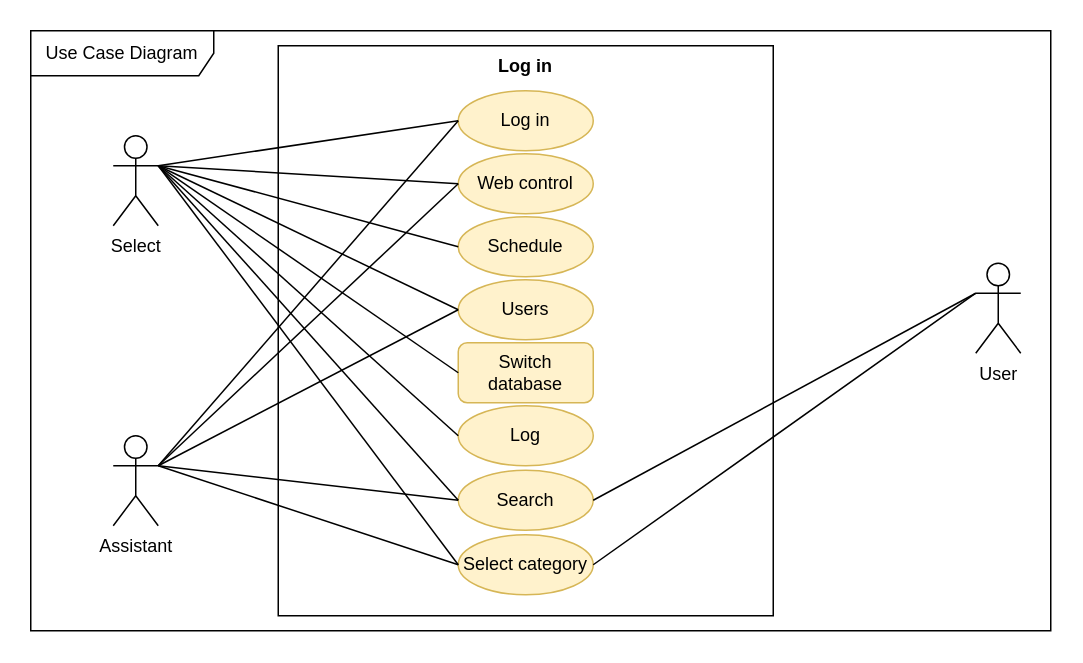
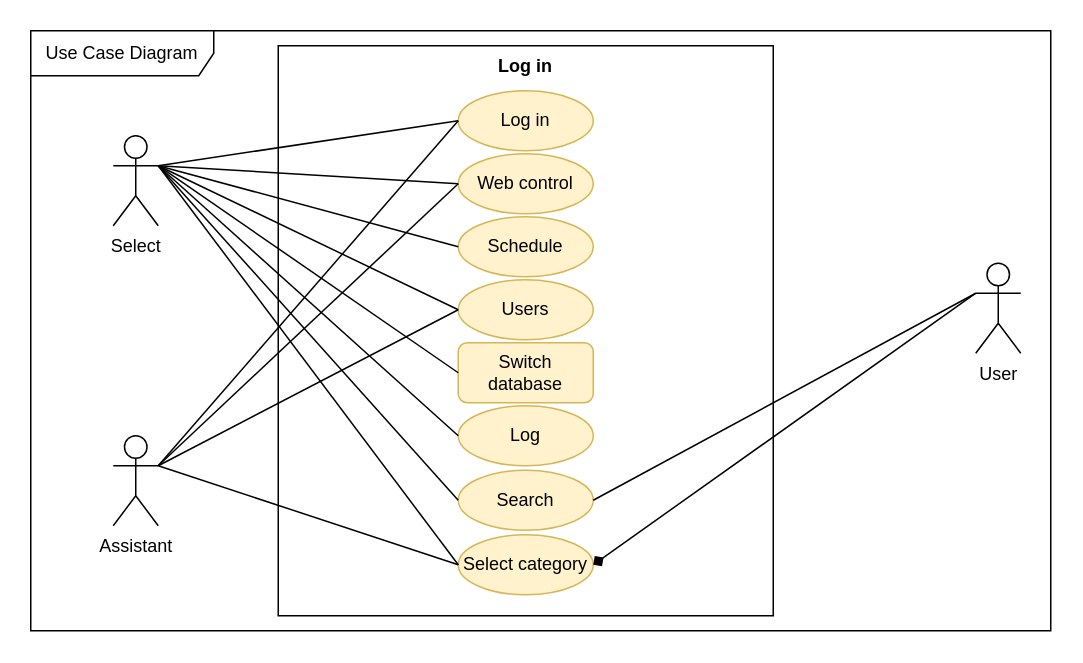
  <mxCell id="0" />
  <mxCell id="1" parent="0" />
  <mxCell id="2" value="Use Case Diagram" style="shape=umlFrame;whiteSpace=wrap;html=1;width=122;height=30;" parent="1" vertex="1"><mxGeometry x="20" y="20" width="680" height="400" as="geometry" /></mxCell>
  <mxCell id="3" value="" style="html=1;" parent="1" vertex="1"><mxGeometry x="185" y="30" width="330" height="380" as="geometry" /></mxCell>
  <mxCell id="4" value="Select" style="shape=umlActor;verticalLabelPosition=bottom;verticalAlign=top;html=1;" parent="1" vertex="1"><mxGeometry x="75" y="90" width="30" height="60" as="geometry" /></mxCell>
  <mxCell id="5" value="User" style="shape=umlActor;verticalLabelPosition=bottom;verticalAlign=top;html=1;" parent="1" vertex="1"><mxGeometry x="650" y="175" width="30" height="60" as="geometry" /></mxCell>
  <mxCell id="6" value="Assistant" style="shape=umlActor;verticalLabelPosition=bottom;verticalAlign=top;html=1;" parent="1" vertex="1"><mxGeometry x="75" y="290" width="30" height="60" as="geometry" /></mxCell>
  <mxCell id="7" value="Log in" style="ellipse;whiteSpace=wrap;html=1;fillColor=#fff2cc;strokeColor=#d6b656;" parent="1" vertex="1"><mxGeometry x="305" y="60" width="90" height="40" as="geometry" /></mxCell>
  <mxCell id="8" value="Web control" style="ellipse;whiteSpace=wrap;html=1;fillColor=#fff2cc;strokeColor=#d6b656;" parent="1" vertex="1"><mxGeometry x="305" y="102" width="90" height="40" as="geometry" /></mxCell>
  <mxCell id="9" value="Schedule" style="ellipse;whiteSpace=wrap;html=1;fillColor=#fff2cc;strokeColor=#d6b656;" parent="1" vertex="1"><mxGeometry x="305" y="144" width="90" height="40" as="geometry" /></mxCell>
  <mxCell id="10" value="Users" style="ellipse;whiteSpace=wrap;html=1;fillColor=#fff2cc;strokeColor=#d6b656;" parent="1" vertex="1"><mxGeometry x="305" y="186" width="90" height="40" as="geometry" /></mxCell>
  <mxCell id="11" value="Switch database" style="whiteSpace=wrap;html=1;fillColor=#fff2cc;strokeColor=#d6b656;rounded=1;" parent="1" vertex="1"><mxGeometry x="305" y="228" width="90" height="40" as="geometry" /></mxCell>
  <mxCell id="12" value="Log" style="ellipse;whiteSpace=wrap;html=1;fillColor=#fff2cc;strokeColor=#d6b656;" parent="1" vertex="1"><mxGeometry x="305" y="270" width="90" height="40" as="geometry" /></mxCell>
  <mxCell id="13" value="Search" style="ellipse;whiteSpace=wrap;html=1;fillColor=#fff2cc;strokeColor=#d6b656;" parent="1" vertex="1"><mxGeometry x="305" y="313" width="90" height="40" as="geometry" /></mxCell>
  <mxCell id="14" value="Select category" style="ellipse;whiteSpace=wrap;html=1;fillColor=#fff2cc;strokeColor=#d6b656;" parent="1" vertex="1"><mxGeometry x="305" y="356" width="90" height="40" as="geometry" /></mxCell>
  <mxCell id="15" value="Log in" style="text;align=center;fontStyle=1;verticalAlign=middle;spacingLeft=3;spacingRight=3;strokeColor=none;rotatable=0;points=[[0,0.5],[1,0.5]];portConstraint=eastwest;" parent="1" vertex="1"><mxGeometry x="310" y="30" width="80" height="26" as="geometry" /></mxCell>
  <mxCell id="16" value="" style="endArrow=none;html=1;entryX=0;entryY=0.5;entryDx=0;entryDy=0;exitX=1;exitY=0.333;exitDx=0;exitDy=0;exitPerimeter=0;" parent="1" source="4" target="7" edge="1"><mxGeometry relative="1" as="geometry"><mxPoint x="125" y="119.5" as="sourcePoint" /><mxPoint x="285" y="119.5" as="targetPoint" /></mxGeometry></mxCell>
  <mxCell id="17" value="" style="endArrow=none;html=1;entryX=0;entryY=0.5;entryDx=0;entryDy=0;" parent="1" target="8" edge="1"><mxGeometry relative="1" as="geometry"><mxPoint x="105" y="110" as="sourcePoint" /><mxPoint x="315" y="90" as="targetPoint" /></mxGeometry></mxCell>
  <mxCell id="18" value="" style="endArrow=none;html=1;entryX=0;entryY=0.5;entryDx=0;entryDy=0;exitX=1;exitY=0.333;exitDx=0;exitDy=0;exitPerimeter=0;" parent="1" source="4" target="9" edge="1"><mxGeometry relative="1" as="geometry"><mxPoint x="125" y="120" as="sourcePoint" /><mxPoint x="325" y="100" as="targetPoint" /></mxGeometry></mxCell>
  <mxCell id="19" value="" style="endArrow=none;html=1;entryX=0;entryY=0.5;entryDx=0;entryDy=0;exitX=1;exitY=0.333;exitDx=0;exitDy=0;exitPerimeter=0;" parent="1" source="4" target="10" edge="1"><mxGeometry relative="1" as="geometry"><mxPoint x="155" y="149.5" as="sourcePoint" /><mxPoint x="335" y="110" as="targetPoint" /></mxGeometry></mxCell>
  <mxCell id="20" value="" style="endArrow=none;html=1;entryX=0;entryY=0.5;entryDx=0;entryDy=0;exitX=1;exitY=0.333;exitDx=0;exitDy=0;exitPerimeter=0;" parent="1" source="4" target="11" edge="1"><mxGeometry relative="1" as="geometry"><mxPoint x="105" y="110" as="sourcePoint" /><mxPoint x="295" y="306" as="targetPoint" /></mxGeometry></mxCell>
  <mxCell id="21" value="" style="endArrow=none;html=1;entryX=0;entryY=0.5;entryDx=0;entryDy=0;" parent="1" target="12" edge="1"><mxGeometry relative="1" as="geometry"><mxPoint x="105" y="110" as="sourcePoint" /><mxPoint x="325" y="226" as="targetPoint" /></mxGeometry></mxCell>
  <mxCell id="22" value="" style="endArrow=none;html=1;entryX=0;entryY=0.5;entryDx=0;entryDy=0;exitX=1;exitY=0.333;exitDx=0;exitDy=0;exitPerimeter=0;" parent="1" source="4" target="13" edge="1"><mxGeometry relative="1" as="geometry"><mxPoint x="135" y="140" as="sourcePoint" /><mxPoint x="335" y="236" as="targetPoint" /></mxGeometry></mxCell>
  <mxCell id="23" value="" style="endArrow=none;html=1;entryX=0;entryY=0.5;entryDx=0;entryDy=0;exitX=1;exitY=0.333;exitDx=0;exitDy=0;exitPerimeter=0;" parent="1" source="4" target="14" edge="1"><mxGeometry relative="1" as="geometry"><mxPoint x="145" y="150" as="sourcePoint" /><mxPoint x="345" y="246" as="targetPoint" /></mxGeometry></mxCell>
  <mxCell id="24" value="" style="endArrow=none;html=1;entryX=0;entryY=0.5;entryDx=0;entryDy=0;exitX=1;exitY=0.333;exitDx=0;exitDy=0;exitPerimeter=0;" parent="1" source="6" target="7" edge="1"><mxGeometry relative="1" as="geometry"><mxPoint x="65" y="217" as="sourcePoint" /><mxPoint x="265" y="313" as="targetPoint" /></mxGeometry></mxCell>
  <mxCell id="25" value="" style="endArrow=none;html=1;entryX=0;entryY=0.5;entryDx=0;entryDy=0;exitX=1;exitY=0.333;exitDx=0;exitDy=0;exitPerimeter=0;" parent="1" source="6" target="8" edge="1"><mxGeometry relative="1" as="geometry"><mxPoint x="165" y="170" as="sourcePoint" /><mxPoint x="365" y="266" as="targetPoint" /></mxGeometry></mxCell>
  <mxCell id="26" value="" style="endArrow=none;html=1;entryX=0;entryY=0.5;entryDx=0;entryDy=0;" parent="1" target="10" edge="1"><mxGeometry relative="1" as="geometry"><mxPoint x="105" y="310" as="sourcePoint" /><mxPoint x="385" y="286" as="targetPoint" /></mxGeometry></mxCell>
- <mxCell id="27" value="" style="endArrow=none;html=1;entryX=0;entryY=0.5;entryDx=0;entryDy=0;exitX=1;exitY=0.333;exitDx=0;exitDy=0;exitPerimeter=0;" parent="1" source="6" target="13" edge="1"><mxGeometry relative="1" as="geometry"><mxPoint x="195" y="200" as="sourcePoint" /><mxPoint x="395" y="296" as="targetPoint" /></mxGeometry></mxCell>
  <mxCell id="28" value="" style="endArrow=none;html=1;entryX=0;entryY=0.5;entryDx=0;entryDy=0;" parent="1" target="14" edge="1"><mxGeometry relative="1" as="geometry"><mxPoint x="105" y="310" as="sourcePoint" /><mxPoint x="405" y="306" as="targetPoint" /></mxGeometry></mxCell>
  <mxCell id="29" value="" style="endArrow=none;html=1;entryX=0;entryY=0.333;entryDx=0;entryDy=0;exitX=1;exitY=0.5;exitDx=0;exitDy=0;entryPerimeter=0;" parent="1" source="13" target="5" edge="1"><mxGeometry relative="1" as="geometry"><mxPoint x="435" y="242" as="sourcePoint" /><mxPoint x="635" y="338" as="targetPoint" /></mxGeometry></mxCell>
- <mxCell id="30" value="" style="endArrow=none;html=1;entryX=1;entryY=0.5;entryDx=0;entryDy=0;exitX=0;exitY=0.333;exitDx=0;exitDy=0;exitPerimeter=0;" parent="1" source="5" target="14" edge="1"><mxGeometry relative="1" as="geometry"><mxPoint x="225" y="230" as="sourcePoint" /><mxPoint x="425" y="326" as="targetPoint" /></mxGeometry></mxCell>
+ <mxCell id="30" value="" style="endArrow=diamond;html=1;entryX=1;entryY=0.5;entryDx=0;entryDy=0;exitX=0;exitY=0.333;exitDx=0;exitDy=0;exitPerimeter=0;" parent="1" source="5" target="14" edge="1"><mxGeometry relative="1" as="geometry"><mxPoint x="225" y="230" as="sourcePoint" /><mxPoint x="425" y="326" as="targetPoint" /></mxGeometry></mxCell>
